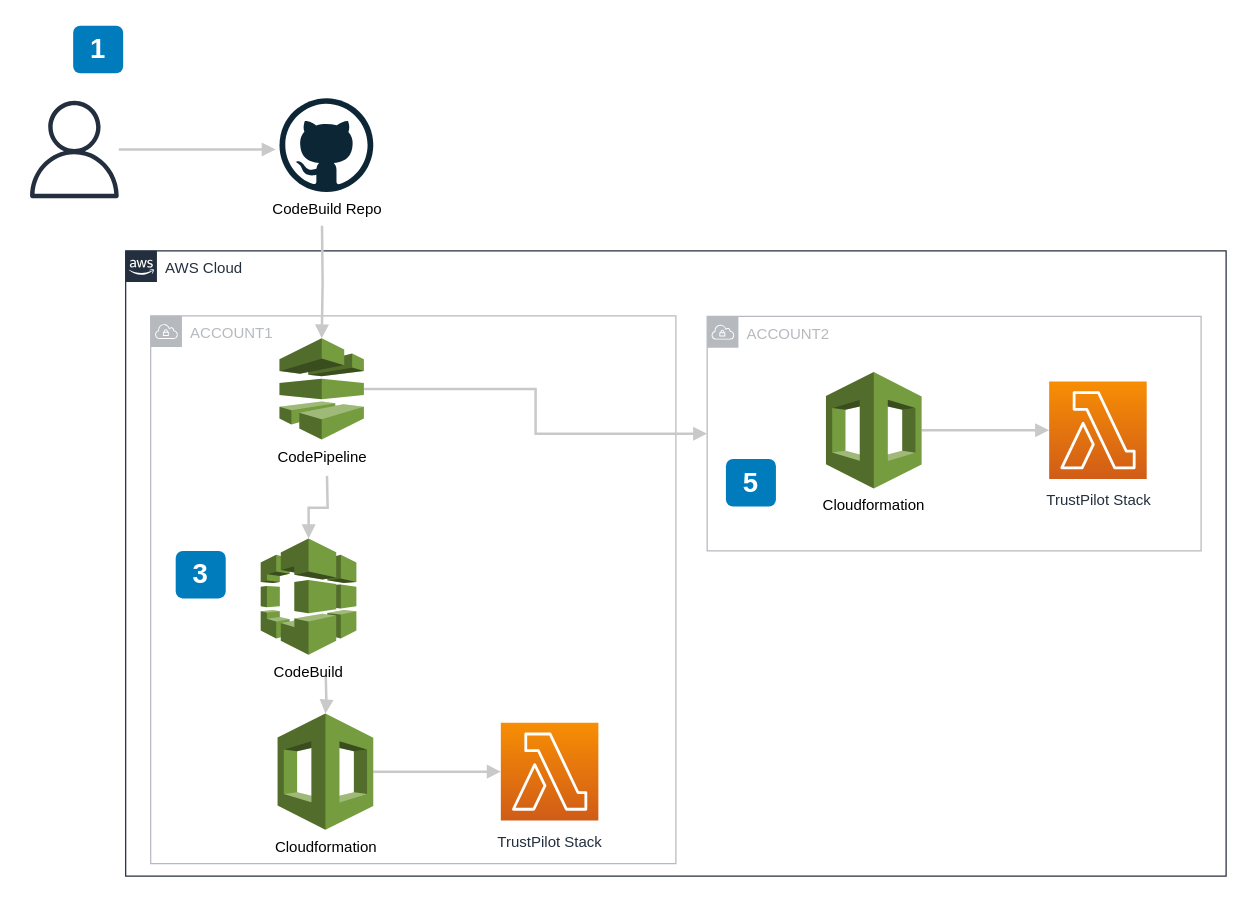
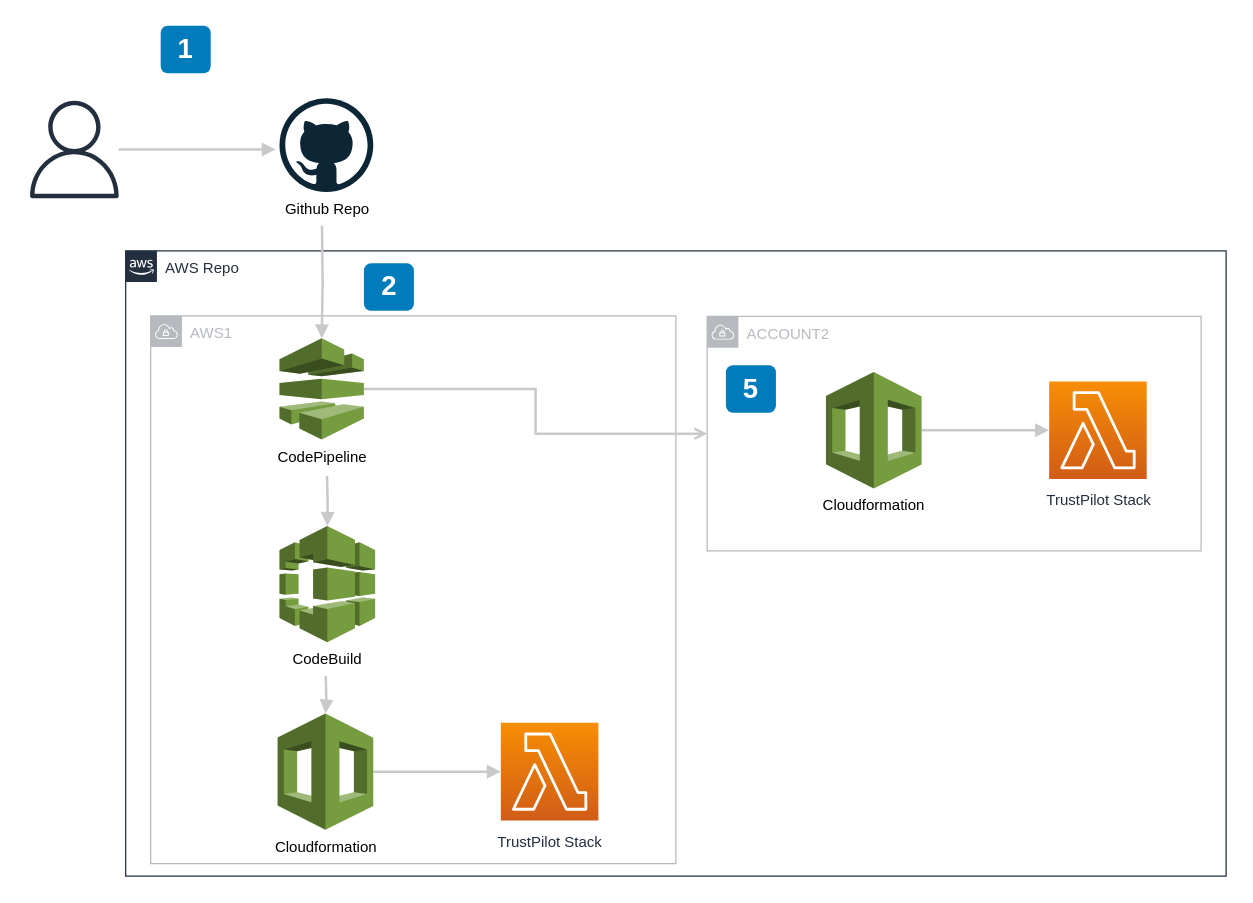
  <mxCell id="0" />
  <mxCell id="1" parent="0" />
- <mxCell id="2" value="AWS Cloud" style="points=[[0,0],[0.25,0],[0.5,0],[0.75,0],[1,0],[1,0.25],[1,0.5],[1,0.75],[1,1],[0.75,1],[0.5,1],[0.25,1],[0,1],[0,0.75],[0,0.5],[0,0.25]];outlineConnect=0;gradientColor=none;html=1;whiteSpace=wrap;fontSize=12;fontStyle=0;shape=mxgraph.aws4.group;grIcon=mxgraph.aws4.group_aws_cloud_alt;strokeColor=#232F3E;fillColor=none;verticalAlign=top;align=left;spacingLeft=30;fontColor=#232F3E;dashed=0;" parent="1" vertex="1"><mxGeometry x="100" y="200" width="880" height="500" as="geometry" /></mxCell>
+ <mxCell id="2" value="AWS Repo" style="points=[[0,0],[0.25,0],[0.5,0],[0.75,0],[1,0],[1,0.25],[1,0.5],[1,0.75],[1,1],[0.75,1],[0.5,1],[0.25,1],[0,1],[0,0.75],[0,0.5],[0,0.25]];outlineConnect=0;gradientColor=none;html=1;whiteSpace=wrap;fontSize=12;fontStyle=0;shape=mxgraph.aws4.group;grIcon=mxgraph.aws4.group_aws_cloud_alt;strokeColor=#232F3E;fillColor=none;verticalAlign=top;align=left;spacingLeft=30;fontColor=#232F3E;dashed=0;" parent="1" vertex="1"><mxGeometry x="100" y="200" width="880" height="500" as="geometry" /></mxCell>
  <mxCell id="3" value="ACCOUNT2" style="outlineConnect=0;gradientColor=none;html=1;whiteSpace=wrap;fontSize=12;fontStyle=0;shape=mxgraph.aws4.group;grIcon=mxgraph.aws4.group_vpc;strokeColor=#B6BABF;fillColor=none;verticalAlign=top;align=left;spacingLeft=30;fontColor=#B6BABF;dashed=0;" parent="1" vertex="1"><mxGeometry x="565" y="252.5" width="395" height="187.5" as="geometry" /></mxCell>
- <mxCell id="4" value="ACCOUNT1" style="outlineConnect=0;gradientColor=none;html=1;whiteSpace=wrap;fontSize=12;fontStyle=0;shape=mxgraph.aws4.group;grIcon=mxgraph.aws4.group_vpc;strokeColor=#B6BABF;fillColor=none;verticalAlign=top;align=left;spacingLeft=30;fontColor=#B6BABF;dashed=0;" parent="1" vertex="1"><mxGeometry x="120" y="252" width="420" height="438" as="geometry" /></mxCell>
+ <mxCell id="4" value="AWS1" style="outlineConnect=0;gradientColor=none;html=1;whiteSpace=wrap;fontSize=12;fontStyle=0;shape=mxgraph.aws4.group;grIcon=mxgraph.aws4.group_vpc;strokeColor=#B6BABF;fillColor=none;verticalAlign=top;align=left;spacingLeft=30;fontColor=#B6BABF;dashed=0;" parent="1" vertex="1"><mxGeometry x="120" y="252" width="420" height="438" as="geometry" /></mxCell>
  <mxCell id="5" style="edgeStyle=orthogonalEdgeStyle;rounded=0;orthogonalLoop=1;jettySize=auto;html=1;entryX=0;entryY=0.5;entryDx=0;entryDy=0;entryPerimeter=0;startArrow=none;startFill=0;endArrow=block;endFill=1;strokeColor=#C9C9C9;strokeWidth=2;" parent="1" source="6" edge="1"><mxGeometry relative="1" as="geometry"><mxPoint x="220" y="119" as="targetPoint" /></mxGeometry></mxCell>
  <mxCell id="6" value="" style="outlineConnect=0;fontColor=#232F3E;gradientColor=none;fillColor=#232F3E;strokeColor=none;dashed=0;verticalLabelPosition=bottom;verticalAlign=top;align=center;html=1;fontSize=12;fontStyle=0;aspect=fixed;pointerEvents=1;shape=mxgraph.aws4.user;" parent="1" vertex="1"><mxGeometry x="20" y="80" width="78" height="78" as="geometry" /></mxCell>
  <mxCell id="7" value="TrustPilot Stack" style="outlineConnect=0;fontColor=#232F3E;gradientColor=#F78E04;gradientDirection=north;fillColor=#D05C17;strokeColor=#ffffff;dashed=0;verticalLabelPosition=bottom;verticalAlign=top;align=center;html=1;fontSize=12;fontStyle=0;aspect=fixed;shape=mxgraph.aws4.resourceIcon;resIcon=mxgraph.aws4.lambda;labelBackgroundColor=#ffffff;spacingTop=3;" parent="1" vertex="1"><mxGeometry x="400" y="577.5" width="78" height="78" as="geometry" /></mxCell>
- <mxCell id="8" value="1" style="rounded=1;whiteSpace=wrap;html=1;fillColor=#007CBD;strokeColor=none;fontColor=#FFFFFF;fontStyle=1;fontSize=22;" parent="1" vertex="1"><mxGeometry x="58" y="20" width="40" height="38" as="geometry" /></mxCell>
- <mxCell id="10" value="3" style="rounded=1;whiteSpace=wrap;html=1;fillColor=#007CBD;strokeColor=none;fontColor=#FFFFFF;fontStyle=1;fontSize=22;" parent="1" vertex="1"><mxGeometry x="140" y="440" width="40" height="38" as="geometry" /></mxCell>
+ <mxCell id="8" value="1" style="rounded=1;whiteSpace=wrap;html=1;fillColor=#007CBD;strokeColor=none;fontColor=#FFFFFF;fontStyle=1;fontSize=22;" parent="1" vertex="1"><mxGeometry x="128" y="20" width="40" height="38" as="geometry" /></mxCell>
+ <mxCell id="9" value="2" style="rounded=1;whiteSpace=wrap;html=1;fillColor=#007CBD;strokeColor=none;fontColor=#FFFFFF;fontStyle=1;fontSize=22;" parent="1" vertex="1"><mxGeometry x="290.5" y="210" width="40" height="38" as="geometry" /></mxCell>
  <mxCell id="11" value="" style="edgeStyle=orthogonalEdgeStyle;rounded=0;orthogonalLoop=1;jettySize=auto;html=1;startFill=0;endArrow=block;endFill=1;strokeColor=#C9C9C9;strokeWidth=2;" parent="1" target="15" edge="1"><mxGeometry relative="1" as="geometry"><mxPoint x="257" y="180" as="sourcePoint" /></mxGeometry></mxCell>
- <mxCell id="12" value="CodeBuild Repo" style="dashed=0;outlineConnect=0;html=1;align=center;labelPosition=center;verticalLabelPosition=bottom;verticalAlign=top;shape=mxgraph.weblogos.github" parent="1" vertex="1"><mxGeometry x="223" y="78" width="75" height="75" as="geometry" /></mxCell>
+ <mxCell id="12" value="Github Repo" style="dashed=0;outlineConnect=0;html=1;align=center;labelPosition=center;verticalLabelPosition=bottom;verticalAlign=top;shape=mxgraph.weblogos.github" parent="1" vertex="1"><mxGeometry x="223" y="78" width="75" height="75" as="geometry" /></mxCell>
  <mxCell id="13" value="" style="edgeStyle=orthogonalEdgeStyle;rounded=0;orthogonalLoop=1;jettySize=auto;html=1;startFill=0;endArrow=block;endFill=1;strokeColor=#C9C9C9;strokeWidth=2;" parent="1" target="17" edge="1"><mxGeometry relative="1" as="geometry"><mxPoint x="261" y="380" as="sourcePoint" /></mxGeometry></mxCell>
- <mxCell id="14" style="edgeStyle=orthogonalEdgeStyle;rounded=0;orthogonalLoop=1;jettySize=auto;html=1;exitX=1;exitY=0.5;exitDx=0;exitDy=0;exitPerimeter=0;startFill=0;endArrow=block;endFill=1;strokeColor=#C9C9C9;strokeWidth=2;" parent="1" source="15" target="3" edge="1"><mxGeometry relative="1" as="geometry" /></mxCell>
+ <mxCell id="14" style="edgeStyle=orthogonalEdgeStyle;rounded=0;orthogonalLoop=1;jettySize=auto;html=1;exitX=1;exitY=0.5;exitDx=0;exitDy=0;exitPerimeter=0;startFill=0;endArrow=open;endFill=1;strokeColor=#C9C9C9;strokeWidth=2;" parent="1" source="15" target="3" edge="1"><mxGeometry relative="1" as="geometry" /></mxCell>
  <mxCell id="15" value="CodePipeline" style="outlineConnect=0;dashed=0;verticalLabelPosition=bottom;verticalAlign=top;align=center;html=1;shape=mxgraph.aws3.codepipeline;fillColor=#759C3E;gradientColor=none;" parent="1" vertex="1"><mxGeometry x="223" y="270" width="67.5" height="81" as="geometry" /></mxCell>
  <mxCell id="16" value="" style="edgeStyle=orthogonalEdgeStyle;rounded=0;orthogonalLoop=1;jettySize=auto;html=1;startFill=0;endArrow=block;endFill=1;strokeColor=#C9C9C9;strokeWidth=2;" parent="1" target="19" edge="1"><mxGeometry relative="1" as="geometry"><mxPoint x="260" y="540" as="sourcePoint" /></mxGeometry></mxCell>
- <mxCell id="17" value="CodeBuild" style="outlineConnect=0;dashed=0;verticalLabelPosition=bottom;verticalAlign=top;align=center;html=1;shape=mxgraph.aws3.codebuild;fillColor=#759C3E;gradientColor=none;" parent="1" vertex="1"><mxGeometry x="208" y="430" width="76.5" height="93" as="geometry" /></mxCell>
+ <mxCell id="17" value="CodeBuild" style="outlineConnect=0;dashed=0;verticalLabelPosition=bottom;verticalAlign=top;align=center;html=1;shape=mxgraph.aws3.codebuild;fillColor=#759C3E;gradientColor=none;" parent="1" vertex="1"><mxGeometry x="223" y="420" width="76.5" height="93" as="geometry" /></mxCell>
  <mxCell id="18" value="" style="edgeStyle=orthogonalEdgeStyle;rounded=0;orthogonalLoop=1;jettySize=auto;html=1;startFill=0;endArrow=block;endFill=1;strokeColor=#C9C9C9;strokeWidth=2;" parent="1" source="19" target="7" edge="1"><mxGeometry relative="1" as="geometry" /></mxCell>
  <mxCell id="19" value="Cloudformation" style="outlineConnect=0;dashed=0;verticalLabelPosition=bottom;verticalAlign=top;align=center;html=1;shape=mxgraph.aws3.cloudformation;fillColor=#759C3E;gradientColor=none;" parent="1" vertex="1"><mxGeometry x="221.5" y="570" width="76.5" height="93" as="geometry" /></mxCell>
  <mxCell id="20" value="TrustPilot Stack" style="outlineConnect=0;fontColor=#232F3E;gradientColor=#F78E04;gradientDirection=north;fillColor=#D05C17;strokeColor=#ffffff;dashed=0;verticalLabelPosition=bottom;verticalAlign=top;align=center;html=1;fontSize=12;fontStyle=0;aspect=fixed;shape=mxgraph.aws4.resourceIcon;resIcon=mxgraph.aws4.lambda;labelBackgroundColor=#ffffff;spacingTop=3;" parent="1" vertex="1"><mxGeometry x="838.5" y="304.5" width="78" height="78" as="geometry" /></mxCell>
- <mxCell id="21" value="5" style="rounded=1;whiteSpace=wrap;html=1;fillColor=#007CBD;strokeColor=none;fontColor=#FFFFFF;fontStyle=1;fontSize=22;" parent="1" vertex="1"><mxGeometry x="580" y="366.5" width="40" height="38" as="geometry" /></mxCell>
+ <mxCell id="21" value="5" style="rounded=1;whiteSpace=wrap;html=1;fillColor=#007CBD;strokeColor=none;fontColor=#FFFFFF;fontStyle=1;fontSize=22;" parent="1" vertex="1"><mxGeometry x="580" y="291.5" width="40" height="38" as="geometry" /></mxCell>
  <mxCell id="22" value="" style="edgeStyle=orthogonalEdgeStyle;rounded=0;orthogonalLoop=1;jettySize=auto;html=1;startFill=0;endArrow=block;endFill=1;strokeColor=#C9C9C9;strokeWidth=2;" parent="1" source="23" target="20" edge="1"><mxGeometry relative="1" as="geometry" /></mxCell>
  <mxCell id="23" value="Cloudformation" style="outlineConnect=0;dashed=0;verticalLabelPosition=bottom;verticalAlign=top;align=center;html=1;shape=mxgraph.aws3.cloudformation;fillColor=#759C3E;gradientColor=none;" parent="1" vertex="1"><mxGeometry x="660" y="297" width="76.5" height="93" as="geometry" /></mxCell>
